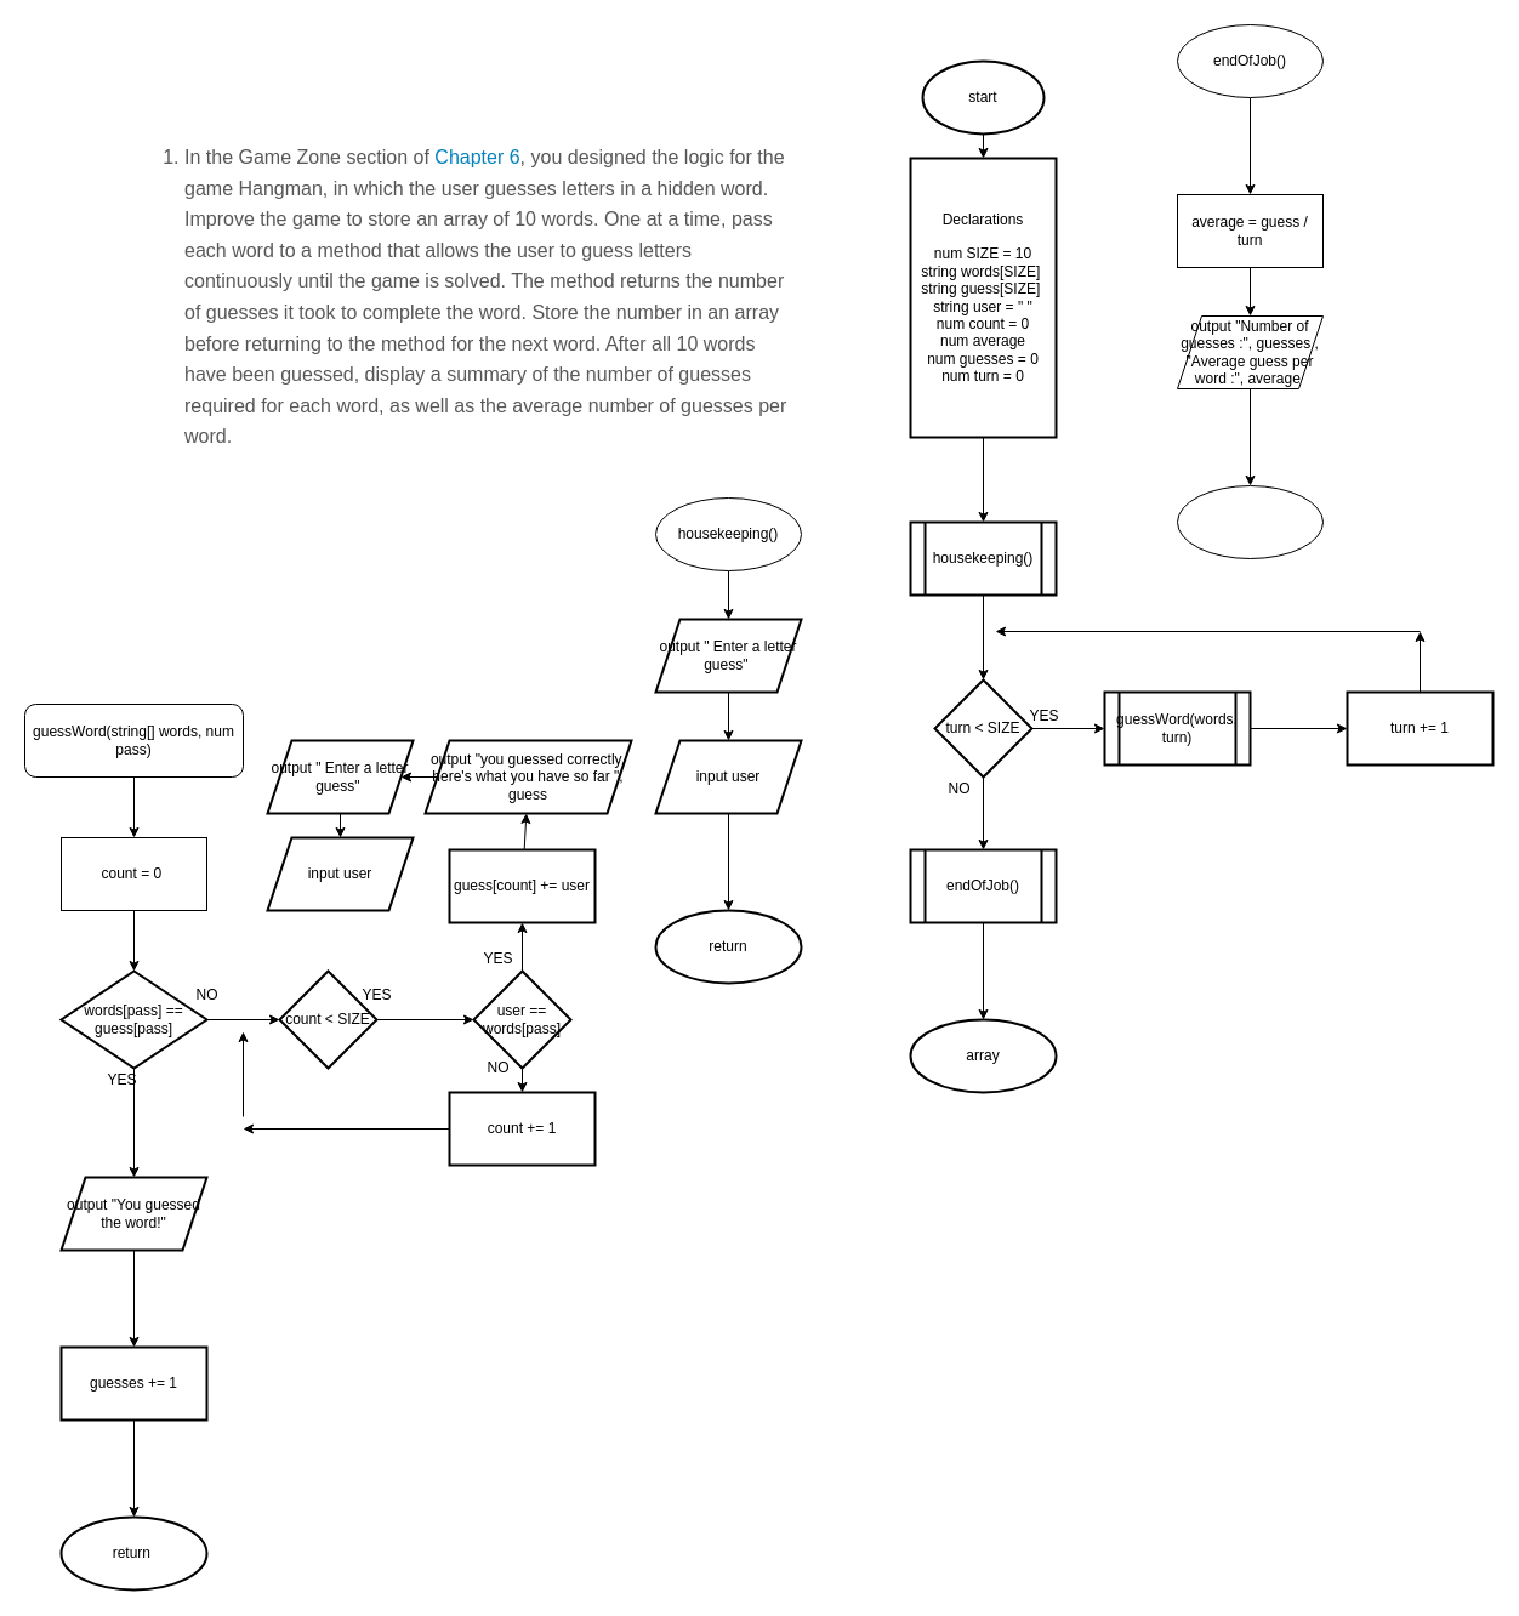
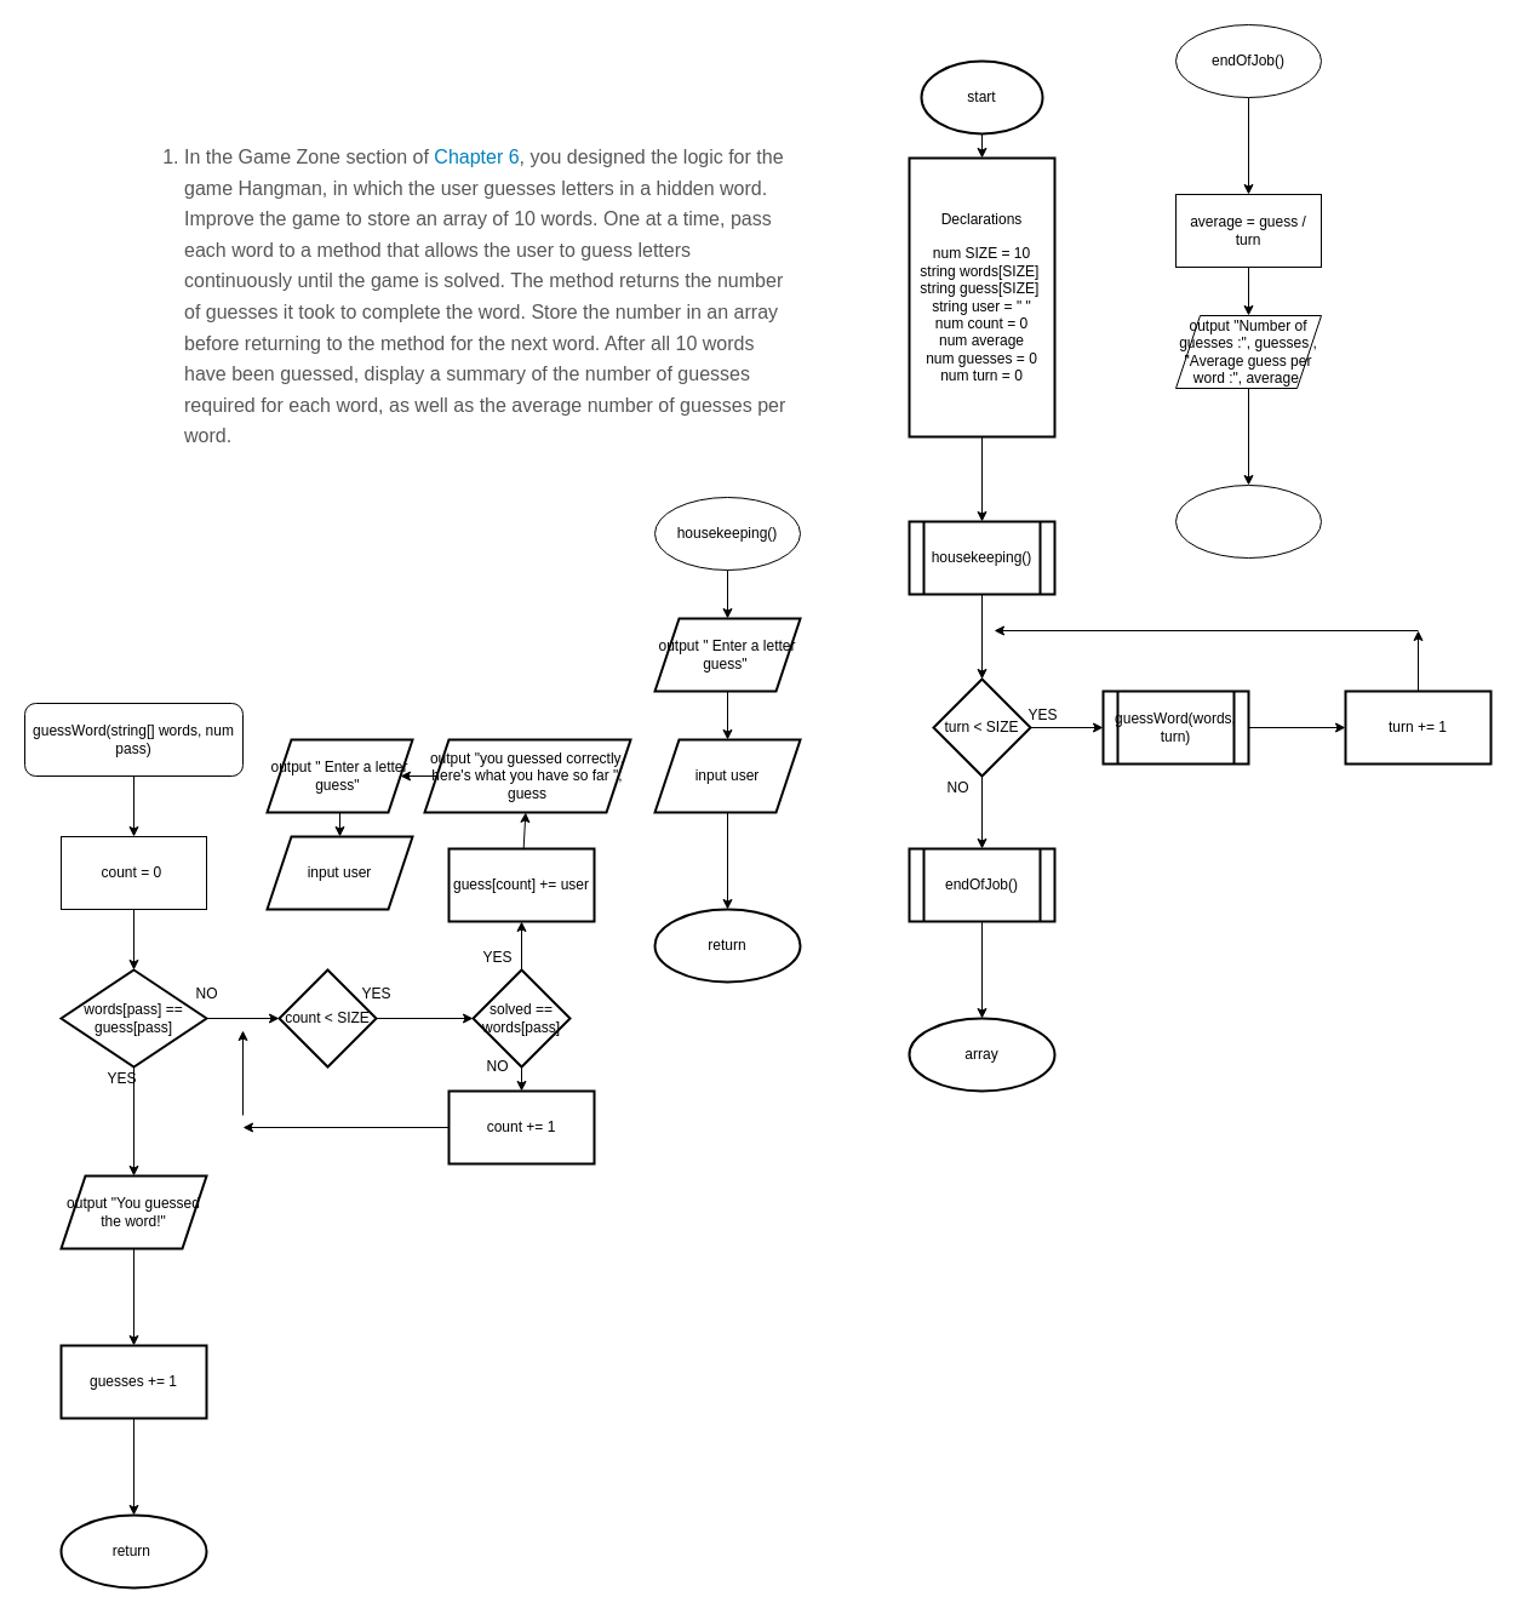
  <mxCell id="0" />
  <mxCell id="1" parent="0" />
  <mxCell id="2" value="&lt;ol id=&quot;TNPG1T3FPHM0NRTH1744&quot; class=&quot;decimal shortanswer&quot; style=&quot;box-sizing: border-box; line-height: 1.8; color: rgb(87, 87, 87); padding: 0px 0px 0px 40px; clear: left; margin: 0px 0px 11px; list-style-type: decimal; font-size: 16px; font-style: normal; font-weight: 400; letter-spacing: normal; text-indent: 0px; text-transform: none; word-spacing: 0px; background-color: rgb(255, 255, 255);&quot;&gt;&lt;li id=&quot;BRPFJ89QH1YSFNUTE489&quot; style=&quot;box-sizing: border-box ; font-family: , &amp;quot;cambria&amp;quot; , &amp;quot;times new roman&amp;quot; , &amp;quot;times&amp;quot; , serif ; line-height: 1.6 ; color: rgb(87 , 87 , 87) ; margin: 0px 0px 10px ; padding: 0px ; list-style: decimal&quot;&gt;&lt;p id=&quot;JNQQ3T9U47UUHTW6T430&quot; style=&quot;box-sizing: border-box ; font-family: , &amp;quot;cambria&amp;quot; , &amp;quot;times new roman&amp;quot; , &amp;quot;times&amp;quot; , serif ; line-height: 1.6 ; color: rgb(87 , 87 , 87) ; margin: 0px 0px 15px ; padding: 0px&quot;&gt;In the Game Zone section of&lt;span&gt;&amp;nbsp;&lt;/span&gt;&lt;a style=&quot;box-sizing: border-box ; color: rgb(0 , 129 , 188) ; text-decoration: none ; background-color: transparent ; overflow-wrap: break-word&quot;&gt;Chapter 6&lt;/a&gt;, you designed the logic for the game Hangman, in which the user guesses letters in a hidden word. Improve the game to store an array of 10 words. One at a time, pass each word to a method that allows the user to guess letters continuously until the game is solved. The method returns the number of guesses it took to complete the word. Store the number in an array before returning to the method for the next word. After all 10 words have been guessed, display a summary of the number of guesses required for each word, as well as the average number of guesses per word.&lt;/p&gt;&lt;/li&gt;&lt;/ol&gt;" style="text;whiteSpace=wrap;html=1;" vertex="1" parent="1"><mxGeometry x="110" y="110" width="550" height="290" as="geometry" /></mxCell>
  <mxCell id="3" value="" style="edgeStyle=none;html=1;" edge="1" parent="1" source="4" target="6"><mxGeometry relative="1" as="geometry" /></mxCell>
  <mxCell id="4" value="start" style="strokeWidth=2;html=1;shape=mxgraph.flowchart.start_1;whiteSpace=wrap;" vertex="1" parent="1"><mxGeometry x="760" y="50" width="100" height="60" as="geometry" /></mxCell>
  <mxCell id="5" value="" style="edgeStyle=none;html=1;" edge="1" parent="1" source="6" target="44"><mxGeometry relative="1" as="geometry" /></mxCell>
  <mxCell id="6" value="Declarations&lt;br&gt;&lt;br&gt;num SIZE = 10&lt;br&gt;string words[SIZE]&amp;nbsp;&lt;br&gt;string guess[SIZE]&amp;nbsp;&lt;br&gt;string user = &quot; &quot;&lt;br&gt;num count = 0&lt;br&gt;num average&lt;br&gt;num guesses = 0&lt;br&gt;num turn = 0" style="whiteSpace=wrap;html=1;strokeWidth=2;" vertex="1" parent="1"><mxGeometry x="750" y="130" width="120" height="230" as="geometry" /></mxCell>
  <mxCell id="7" value="" style="edgeStyle=none;html=1;" edge="1" parent="1" source="9" target="11"><mxGeometry relative="1" as="geometry" /></mxCell>
  <mxCell id="8" value="" style="edgeStyle=none;html=1;" edge="1" parent="1" source="9"><mxGeometry relative="1" as="geometry"><mxPoint x="110" y="970" as="targetPoint" /></mxGeometry></mxCell>
  <mxCell id="9" value="words[pass] == guess[pass]" style="rhombus;whiteSpace=wrap;html=1;strokeWidth=2;" vertex="1" parent="1"><mxGeometry x="50" y="800" width="120" height="80" as="geometry" /></mxCell>
  <mxCell id="10" value="" style="edgeStyle=none;html=1;" edge="1" parent="1" source="11" target="19"><mxGeometry relative="1" as="geometry" /></mxCell>
  <mxCell id="11" value="count &amp;lt; SIZE" style="rhombus;whiteSpace=wrap;html=1;strokeWidth=2;" vertex="1" parent="1"><mxGeometry x="230" y="800" width="80" height="80" as="geometry" /></mxCell>
  <mxCell id="12" value="NO" style="text;html=1;align=center;verticalAlign=middle;resizable=0;points=[];autosize=1;strokeColor=none;fillColor=none;" vertex="1" parent="1"><mxGeometry x="155" y="810" width="30" height="20" as="geometry" /></mxCell>
  <mxCell id="13" value="" style="edgeStyle=none;html=1;" edge="1" parent="1" source="14" target="63"><mxGeometry relative="1" as="geometry" /></mxCell>
  <mxCell id="14" value="output &quot;You guessed the word!&quot;" style="shape=parallelogram;perimeter=parallelogramPerimeter;whiteSpace=wrap;html=1;fixedSize=1;strokeWidth=2;" vertex="1" parent="1"><mxGeometry x="50" y="970" width="120" height="60" as="geometry" /></mxCell>
  <mxCell id="15" value="YES" style="text;html=1;align=center;verticalAlign=middle;resizable=0;points=[];autosize=1;strokeColor=none;fillColor=none;" vertex="1" parent="1"><mxGeometry x="80" y="880" width="40" height="20" as="geometry" /></mxCell>
  <mxCell id="16" value="array" style="ellipse;whiteSpace=wrap;html=1;strokeWidth=2;" vertex="1" parent="1"><mxGeometry x="750" y="840" width="120" height="60" as="geometry" /></mxCell>
  <mxCell id="17" value="" style="edgeStyle=none;html=1;" edge="1" parent="1" source="19" target="21"><mxGeometry relative="1" as="geometry" /></mxCell>
  <mxCell id="18" value="" style="edgeStyle=none;html=1;" edge="1" parent="1" source="19" target="29"><mxGeometry relative="1" as="geometry" /></mxCell>
- <mxCell id="19" value="user == words[pass]" style="rhombus;whiteSpace=wrap;html=1;strokeWidth=2;" vertex="1" parent="1"><mxGeometry x="390" y="800" width="80" height="80" as="geometry" /></mxCell>
+ <mxCell id="19" value="solved == words[pass]" style="rhombus;whiteSpace=wrap;html=1;strokeWidth=2;" vertex="1" parent="1"><mxGeometry x="390" y="800" width="80" height="80" as="geometry" /></mxCell>
  <mxCell id="20" value="" style="edgeStyle=none;html=1;" edge="1" parent="1" source="21" target="23"><mxGeometry relative="1" as="geometry" /></mxCell>
  <mxCell id="21" value="guess[count] += user" style="whiteSpace=wrap;html=1;strokeWidth=2;" vertex="1" parent="1"><mxGeometry x="370" y="700" width="120" height="60" as="geometry" /></mxCell>
  <mxCell id="22" value="" style="edgeStyle=none;html=1;" edge="1" parent="1" source="23" target="25"><mxGeometry relative="1" as="geometry" /></mxCell>
  <mxCell id="23" value="output &quot;you guessed correctly, here's what you have so far &quot;, guess" style="shape=parallelogram;perimeter=parallelogramPerimeter;whiteSpace=wrap;html=1;fixedSize=1;strokeWidth=2;" vertex="1" parent="1"><mxGeometry x="350" y="610" width="170" height="60" as="geometry" /></mxCell>
  <mxCell id="24" value="" style="edgeStyle=none;html=1;" edge="1" parent="1" source="25" target="26"><mxGeometry relative="1" as="geometry" /></mxCell>
  <mxCell id="25" value="output &quot; Enter a letter guess&quot;&amp;nbsp;" style="shape=parallelogram;perimeter=parallelogramPerimeter;whiteSpace=wrap;html=1;fixedSize=1;strokeWidth=2;" vertex="1" parent="1"><mxGeometry x="220" y="610" width="120" height="60" as="geometry" /></mxCell>
  <mxCell id="26" value="input user" style="shape=parallelogram;perimeter=parallelogramPerimeter;whiteSpace=wrap;html=1;fixedSize=1;strokeWidth=2;" vertex="1" parent="1"><mxGeometry x="220" y="690" width="120" height="60" as="geometry" /></mxCell>
  <mxCell id="27" value="YES" style="text;html=1;align=center;verticalAlign=middle;resizable=0;points=[];autosize=1;strokeColor=none;fillColor=none;" vertex="1" parent="1"><mxGeometry x="290" y="810" width="40" height="20" as="geometry" /></mxCell>
  <mxCell id="28" style="edgeStyle=none;html=1;exitX=0;exitY=0.5;exitDx=0;exitDy=0;" edge="1" parent="1" source="29"><mxGeometry relative="1" as="geometry"><mxPoint x="200" y="930" as="targetPoint" /></mxGeometry></mxCell>
  <mxCell id="29" value="count += 1" style="whiteSpace=wrap;html=1;strokeWidth=2;" vertex="1" parent="1"><mxGeometry x="370" y="900" width="120" height="60" as="geometry" /></mxCell>
  <mxCell id="30" value="NO" style="text;html=1;align=center;verticalAlign=middle;resizable=0;points=[];autosize=1;strokeColor=none;fillColor=none;" vertex="1" parent="1"><mxGeometry x="395" y="870" width="30" height="20" as="geometry" /></mxCell>
  <mxCell id="31" value="" style="endArrow=classic;html=1;" edge="1" parent="1"><mxGeometry width="50" height="50" relative="1" as="geometry"><mxPoint x="200" y="920" as="sourcePoint" /><mxPoint x="200" y="850" as="targetPoint" /></mxGeometry></mxCell>
  <mxCell id="32" value="" style="edgeStyle=none;html=1;" edge="1" parent="1" source="33" target="35"><mxGeometry relative="1" as="geometry" /></mxCell>
  <mxCell id="33" value="guessWord(string[] words, num pass)" style="whiteSpace=wrap;html=1;rounded=1;" vertex="1" parent="1"><mxGeometry x="20" y="580" width="180" height="60" as="geometry" /></mxCell>
  <mxCell id="34" value="" style="edgeStyle=none;html=1;" edge="1" parent="1" source="35" target="9"><mxGeometry relative="1" as="geometry" /></mxCell>
  <mxCell id="35" value="count = 0&amp;nbsp;" style="whiteSpace=wrap;html=1;" vertex="1" parent="1"><mxGeometry x="50" y="690" width="120" height="60" as="geometry" /></mxCell>
  <mxCell id="36" value="" style="edgeStyle=none;html=1;" edge="1" parent="1" source="37" target="39"><mxGeometry relative="1" as="geometry" /></mxCell>
  <mxCell id="37" value="output &quot; Enter a letter guess&quot;&amp;nbsp;" style="shape=parallelogram;perimeter=parallelogramPerimeter;whiteSpace=wrap;html=1;fixedSize=1;strokeWidth=2;" vertex="1" parent="1"><mxGeometry x="540" y="510" width="120" height="60" as="geometry" /></mxCell>
  <mxCell id="38" value="" style="edgeStyle=none;html=1;" edge="1" parent="1" source="39" target="42"><mxGeometry relative="1" as="geometry" /></mxCell>
  <mxCell id="39" value="input user" style="shape=parallelogram;perimeter=parallelogramPerimeter;whiteSpace=wrap;html=1;fixedSize=1;strokeWidth=2;" vertex="1" parent="1"><mxGeometry x="540" y="610" width="120" height="60" as="geometry" /></mxCell>
  <mxCell id="40" value="" style="edgeStyle=none;html=1;" edge="1" parent="1" source="41" target="37"><mxGeometry relative="1" as="geometry" /></mxCell>
  <mxCell id="41" value="housekeeping()" style="ellipse;whiteSpace=wrap;html=1;" vertex="1" parent="1"><mxGeometry x="540" y="410" width="120" height="60" as="geometry" /></mxCell>
  <mxCell id="42" value="return" style="ellipse;whiteSpace=wrap;html=1;strokeWidth=2;" vertex="1" parent="1"><mxGeometry x="540" y="750" width="120" height="60" as="geometry" /></mxCell>
  <mxCell id="43" value="" style="edgeStyle=none;html=1;" edge="1" parent="1" source="44" target="47"><mxGeometry relative="1" as="geometry" /></mxCell>
  <mxCell id="44" value="housekeeping()" style="shape=process;whiteSpace=wrap;html=1;backgroundOutline=1;strokeWidth=2;" vertex="1" parent="1"><mxGeometry x="750" y="430" width="120" height="60" as="geometry" /></mxCell>
  <mxCell id="45" value="" style="edgeStyle=none;html=1;" edge="1" parent="1" source="47" target="49"><mxGeometry relative="1" as="geometry" /></mxCell>
  <mxCell id="46" value="" style="edgeStyle=none;html=1;" edge="1" parent="1" source="47" target="52"><mxGeometry relative="1" as="geometry" /></mxCell>
  <mxCell id="47" value="turn &amp;lt; SIZE" style="rhombus;whiteSpace=wrap;html=1;strokeWidth=2;" vertex="1" parent="1"><mxGeometry x="770" y="560" width="80" height="80" as="geometry" /></mxCell>
  <mxCell id="48" value="" style="edgeStyle=none;html=1;" edge="1" parent="1" source="49" target="16"><mxGeometry relative="1" as="geometry" /></mxCell>
  <mxCell id="49" value="endOfJob()" style="shape=process;whiteSpace=wrap;html=1;backgroundOutline=1;strokeWidth=2;" vertex="1" parent="1"><mxGeometry x="750" y="700" width="120" height="60" as="geometry" /></mxCell>
  <mxCell id="50" value="NO" style="text;html=1;align=center;verticalAlign=middle;resizable=0;points=[];autosize=1;strokeColor=none;fillColor=none;" vertex="1" parent="1"><mxGeometry x="775" y="640" width="30" height="20" as="geometry" /></mxCell>
  <mxCell id="51" value="" style="edgeStyle=none;html=1;" edge="1" parent="1" source="52" target="55"><mxGeometry relative="1" as="geometry" /></mxCell>
  <mxCell id="52" value="guessWord(words, turn)" style="shape=process;whiteSpace=wrap;html=1;backgroundOutline=1;strokeWidth=2;" vertex="1" parent="1"><mxGeometry x="910" y="570" width="120" height="60" as="geometry" /></mxCell>
  <mxCell id="53" value="YES" style="text;html=1;align=center;verticalAlign=middle;resizable=0;points=[];autosize=1;strokeColor=none;fillColor=none;" vertex="1" parent="1"><mxGeometry x="390" y="780" width="40" height="20" as="geometry" /></mxCell>
  <mxCell id="54" style="edgeStyle=none;html=1;exitX=0.5;exitY=0;exitDx=0;exitDy=0;" edge="1" parent="1" source="55"><mxGeometry relative="1" as="geometry"><mxPoint x="1170" y="520" as="targetPoint" /></mxGeometry></mxCell>
  <mxCell id="55" value="turn += 1" style="whiteSpace=wrap;html=1;strokeWidth=2;" vertex="1" parent="1"><mxGeometry x="1110" y="570" width="120" height="60" as="geometry" /></mxCell>
  <mxCell id="56" value="" style="endArrow=classic;html=1;" edge="1" parent="1"><mxGeometry width="50" height="50" relative="1" as="geometry"><mxPoint x="1170" y="520" as="sourcePoint" /><mxPoint x="820" y="520" as="targetPoint" /></mxGeometry></mxCell>
  <mxCell id="57" value="YES" style="text;html=1;align=center;verticalAlign=middle;resizable=0;points=[];autosize=1;strokeColor=none;fillColor=none;" vertex="1" parent="1"><mxGeometry x="840" y="580" width="40" height="20" as="geometry" /></mxCell>
  <mxCell id="58" value="" style="edgeStyle=none;html=1;" edge="1" parent="1" source="59" target="61"><mxGeometry relative="1" as="geometry" /></mxCell>
  <mxCell id="59" value="endOfJob()" style="ellipse;whiteSpace=wrap;html=1;" vertex="1" parent="1"><mxGeometry x="970" y="20" width="120" height="60" as="geometry" /></mxCell>
  <mxCell id="60" value="" style="edgeStyle=none;html=1;" edge="1" parent="1" source="61" target="66"><mxGeometry relative="1" as="geometry" /></mxCell>
  <mxCell id="61" value="average = guess / turn" style="whiteSpace=wrap;html=1;" vertex="1" parent="1"><mxGeometry x="970" y="160" width="120" height="60" as="geometry" /></mxCell>
  <mxCell id="62" value="" style="edgeStyle=none;html=1;" edge="1" parent="1" source="63" target="64"><mxGeometry relative="1" as="geometry" /></mxCell>
  <mxCell id="63" value="guesses += 1" style="whiteSpace=wrap;html=1;strokeWidth=2;" vertex="1" parent="1"><mxGeometry x="50" y="1110" width="120" height="60" as="geometry" /></mxCell>
  <mxCell id="64" value="return&amp;nbsp;" style="ellipse;whiteSpace=wrap;html=1;strokeWidth=2;" vertex="1" parent="1"><mxGeometry x="50" y="1250" width="120" height="60" as="geometry" /></mxCell>
  <mxCell id="65" value="" style="edgeStyle=none;html=1;" edge="1" parent="1" source="66" target="67"><mxGeometry relative="1" as="geometry" /></mxCell>
  <mxCell id="66" value="output &quot;Number of guesses :&quot;, guesses , &quot;Average guess per word :&quot;, average&amp;nbsp;" style="shape=parallelogram;perimeter=parallelogramPerimeter;whiteSpace=wrap;html=1;fixedSize=1;" vertex="1" parent="1"><mxGeometry x="970" y="260" width="120" height="60" as="geometry" /></mxCell>
  <mxCell id="67" value="" style="ellipse;whiteSpace=wrap;html=1;" vertex="1" parent="1"><mxGeometry x="970" y="400" width="120" height="60" as="geometry" /></mxCell>
